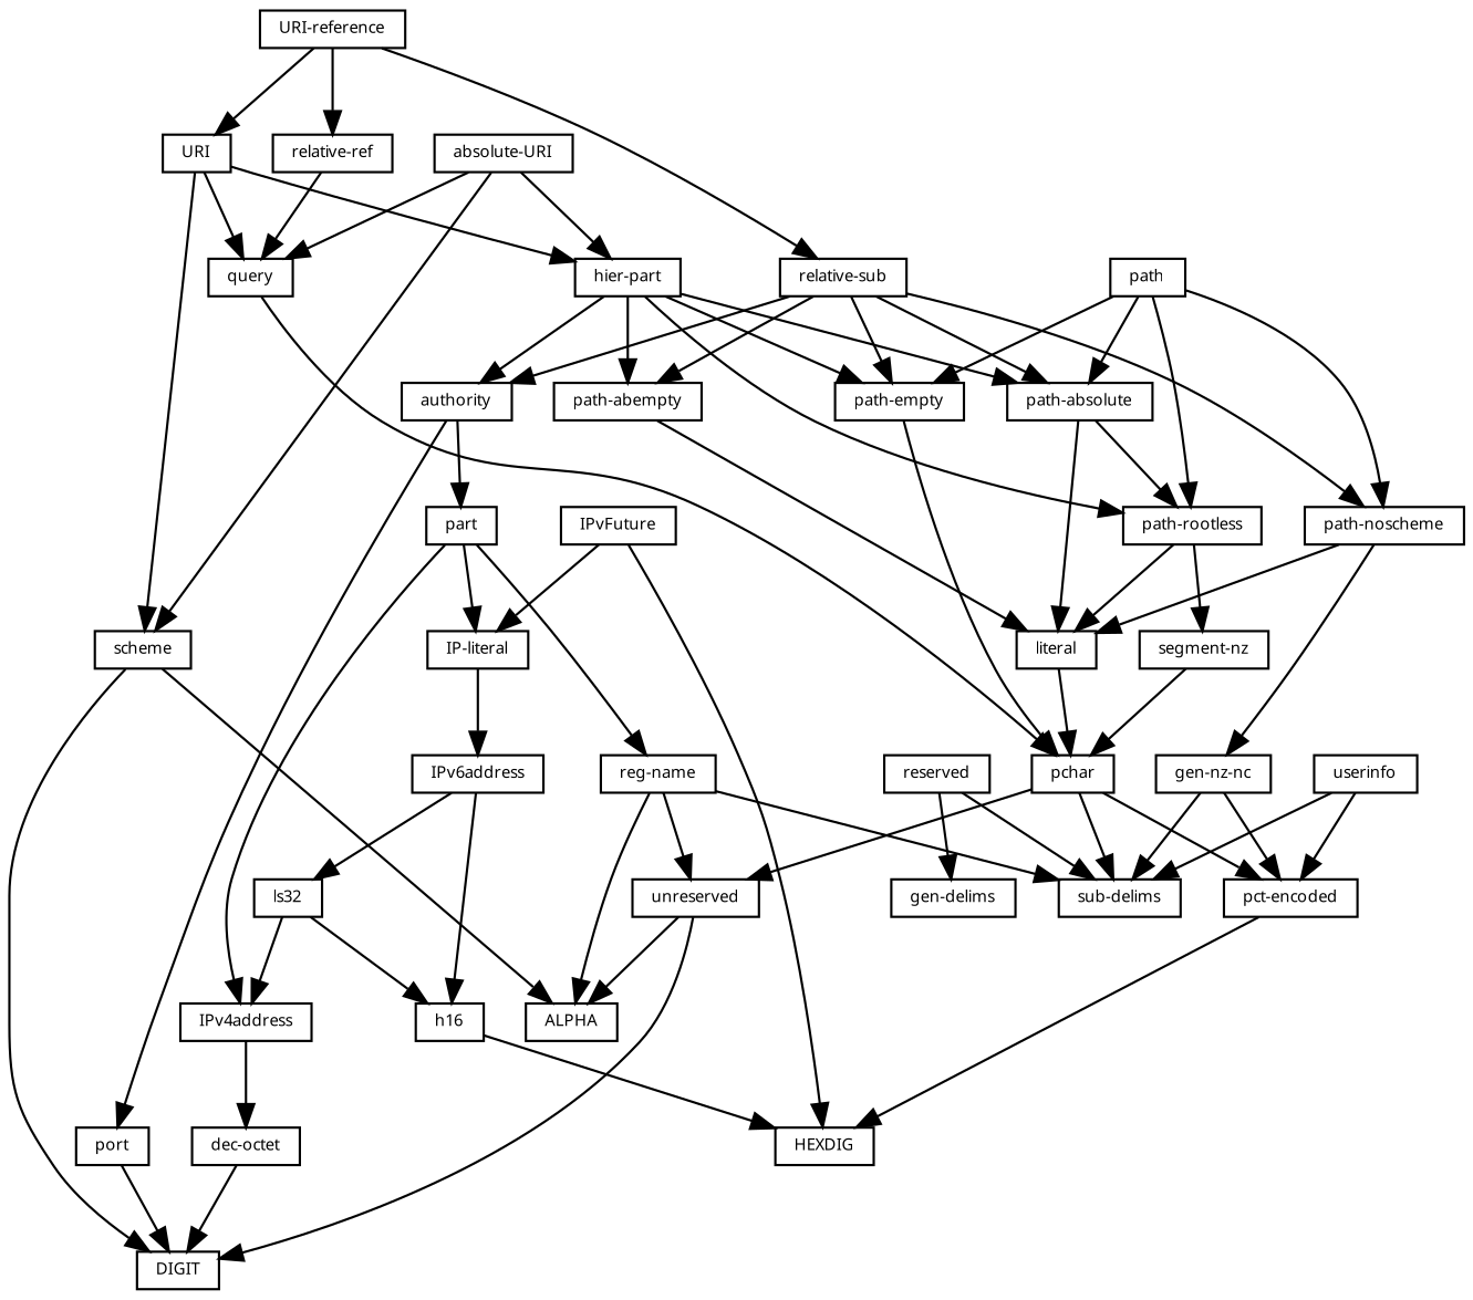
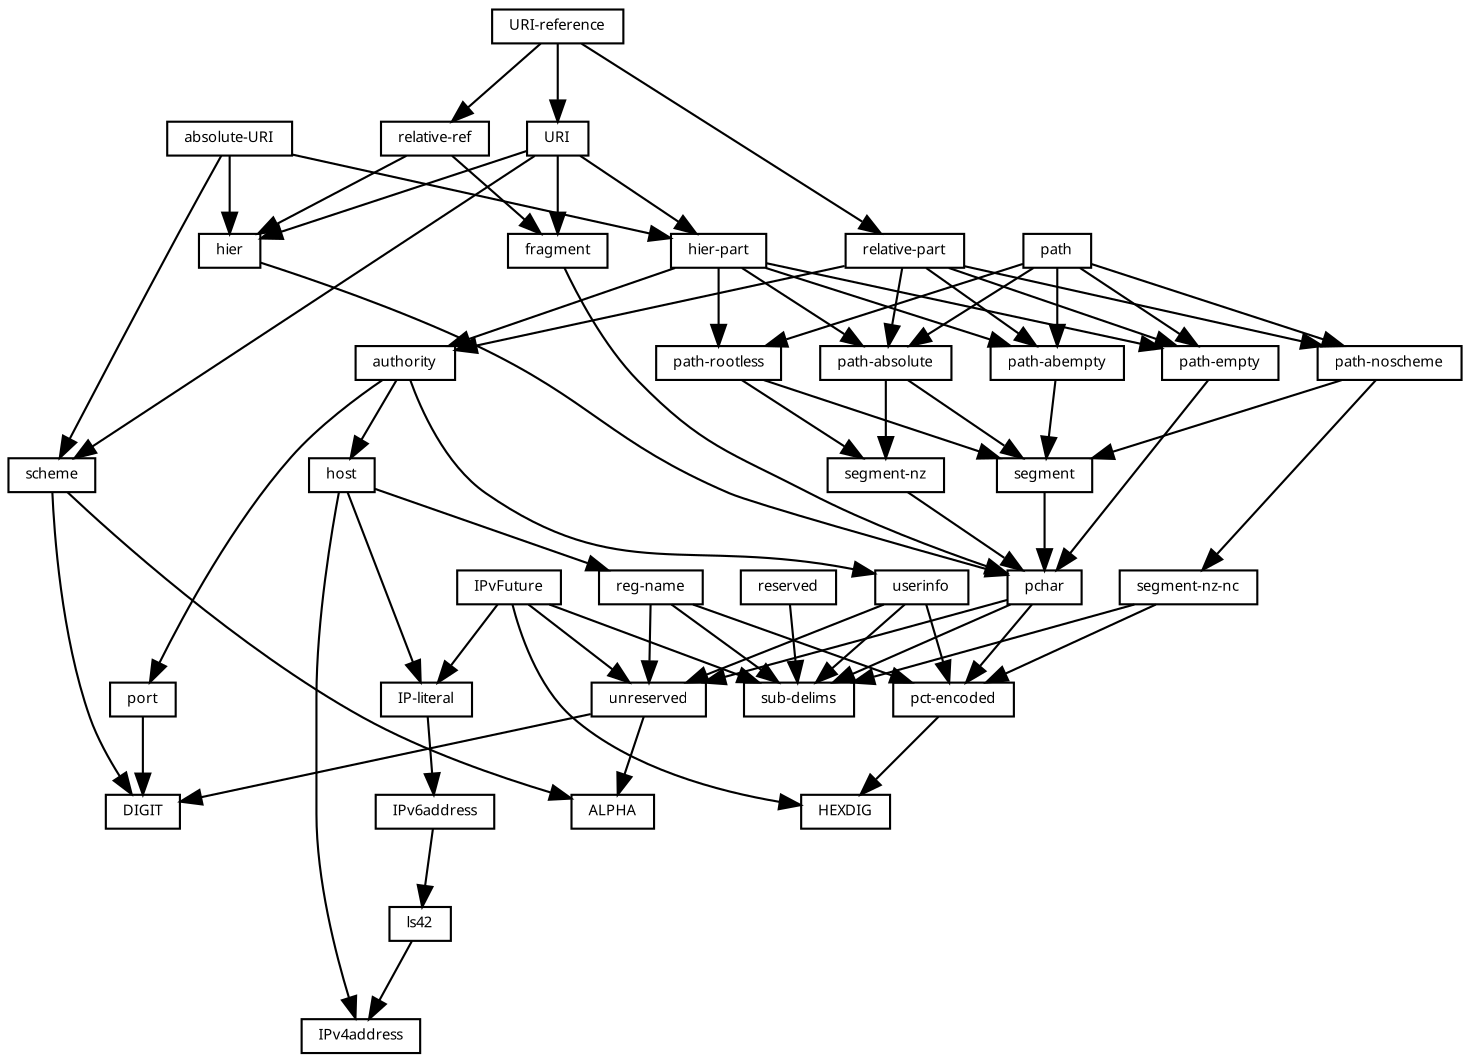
  digraph {
    fontname="Noto Sans"
    node [fontname="Noto Sans" fontsize=7 shape=record]
    edge [dir=forward fontname="Noto Sans" fontsize=7]
    URI [height=0 width=0]
    scheme [height=0 width=0]
    "hier-part" [height=0 width=0]
-   query [height=0 width=0]
+   query [height=0 width=0 label=hier]
+   fragment [height=0 width=0]
    ALPHA [height=0 width=0]
    DIGIT [height=0 width=0]
    authority [height=0 width=0]
    "path-abempty" [height=0 width=0]
    "path-absolute" [height=0 width=0]
    "path-rootless" [height=0 width=0]
    "path-empty" [height=0 width=0]
    pchar [height=0 width=0]
    userinfo [height=0 width=0]
-   host [height=0 width=0 label=part]
+   host [height=0 width=0]
    port [height=0 width=0]
-   segment [height=0 width=0 label=literal]
+   segment [height=0 width=0]
    "segment-nz" [height=0 width=0]
    unreserved [height=0 width=0]
    "pct-encoded" [height=0 width=0]
    "sub-delims" [height=0 width=0]
    "IP-literal" [height=0 width=0]
    IPv4address [height=0 width=0]
    "reg-name" [height=0 width=0]
    "URI-reference" [height=0 width=0]
    "relative-ref" [height=0 width=0]
-   "relative-part" [height=0 width=0 label="relative-sub"]
+   "relative-part" [height=0 width=0]
    "path-noscheme" [height=0 width=0]
    "absolute-URI" [height=0 width=0]
-   "segment-nz-nc" [height=0 width=0 label="gen-nz-nc"]
+   "segment-nz-nc" [height=0 width=0]
    HEXDIG [height=0 width=0]
    IPv6address [height=0 width=0]
-   "dec-octet" [height=0 width=0]
-   h16 [height=0 width=0]
-   ls32 [height=0 width=0]
+   ls32 [height=0 width=0 label=ls42]
    IPvFuture [height=0 width=0]
    path [height=0 width=0]
    reserved [height=0 width=0]
-   "gen-delims" [height=0 width=0]
    URI -> scheme
    URI -> "hier-part"
    URI -> query
+   URI -> fragment
    scheme -> ALPHA
    scheme -> DIGIT
    "hier-part" -> authority
    "hier-part" -> "path-abempty"
    "hier-part" -> "path-absolute"
    "hier-part" -> "path-rootless"
    "hier-part" -> "path-empty"
    query -> pchar
+   fragment -> pchar
+   authority -> userinfo
    authority -> host
    authority -> port
    "path-abempty" -> segment
    "path-absolute" -> segment
-   "path-absolute" -> "path-rootless"
+   "path-absolute" -> "segment-nz"
    "path-rootless" -> segment
    "path-rootless" -> "segment-nz"
    "path-empty" -> pchar
    pchar -> unreserved
    pchar -> "pct-encoded"
    pchar -> "sub-delims"
+   userinfo -> unreserved
    userinfo -> "pct-encoded"
    userinfo -> "sub-delims"
    host -> "IP-literal"
    host -> IPv4address
    host -> "reg-name"
    port -> DIGIT
    segment -> pchar
    "segment-nz" -> pchar
    unreserved -> ALPHA
    unreserved -> DIGIT
    "pct-encoded" -> HEXDIG
    "IP-literal" -> IPv6address
-   IPv4address -> "dec-octet"
    "reg-name" -> unreserved
-   "reg-name" -> ALPHA
+   "reg-name" -> "pct-encoded"
    "reg-name" -> "sub-delims"
    "URI-reference" -> URI
    "URI-reference" -> "relative-ref"
    "URI-reference" -> "relative-part"
    "relative-ref" -> query
+   "relative-ref" -> fragment
    "relative-part" -> authority
    "relative-part" -> "path-abempty"
    "relative-part" -> "path-absolute"
    "relative-part" -> "path-empty"
    "relative-part" -> "path-noscheme"
    "path-noscheme" -> segment
    "path-noscheme" -> "segment-nz-nc"
    "absolute-URI" -> scheme
    "absolute-URI" -> "hier-part"
    "absolute-URI" -> query
    "segment-nz-nc" -> "pct-encoded"
    "segment-nz-nc" -> "sub-delims"
-   IPv6address -> h16
    IPv6address -> ls32
-   "dec-octet" -> DIGIT
-   h16 -> HEXDIG
    ls32 -> IPv4address
-   ls32 -> h16
+   IPvFuture -> unreserved
+   IPvFuture -> "sub-delims"
    IPvFuture -> "IP-literal"
    IPvFuture -> HEXDIG
+   path -> "path-abempty"
    path -> "path-absolute"
    path -> "path-rootless"
    path -> "path-empty"
    path -> "path-noscheme"
    reserved -> "sub-delims"
-   reserved -> "gen-delims"
  }
